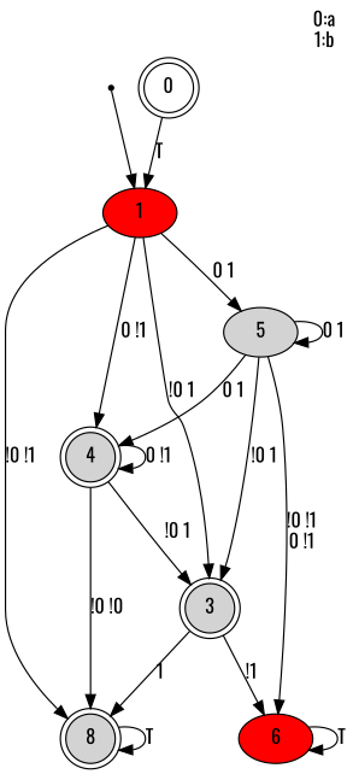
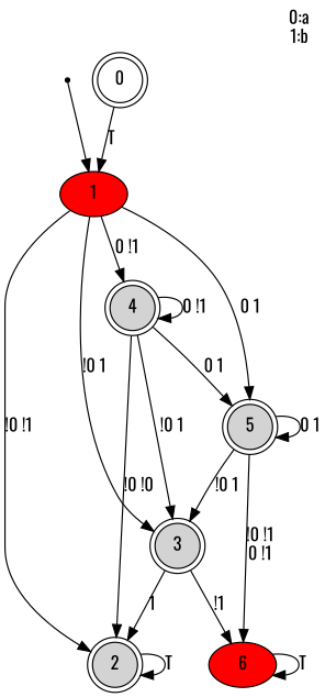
  digraph {
    fontname=Oswald
    label="0:a\n1:b\n"
    labeljust=r
    labelloc=t
    node [fontname=Oswald shape=doublecircle fillcolor=lightgrey style=filled]
    edge [fontname=Oswald]
    init [shape=point fillcolor="" style=""]
    1 [fillcolor=red shape=""]
-   2 [label=8]
+   2
    3
    4
-   5 [shape=ellipse]
+   5
    0 [fillcolor="" style=""]
    6 [fillcolor=red shape=""]
    init -> 1
    1 -> 2 [label="!0 !1"]
    1 -> 3 [label="!0 1"]
    1 -> 4 [label="0 !1"]
    1 -> 5 [label="0 1"]
    2 -> 2 [label=T]
    3 -> 2 [label=1]
    3 -> 6 [label="!1"]
    4 -> 2 [label="!0 !0"]
    4 -> 3 [label="!0 1"]
    4 -> 4 [label="0 !1"]
-   5 -> 4 [label="0 1"]
+   4 -> 5 [label="0 1"]
    5 -> 3 [label="!0 1"]
    5 -> 5 [label="0 1"]
    5 -> 6 [label="!0 !1\n0 !1"]
    0 -> 1 [label=T]
    6 -> 6 [label=T]
  }
